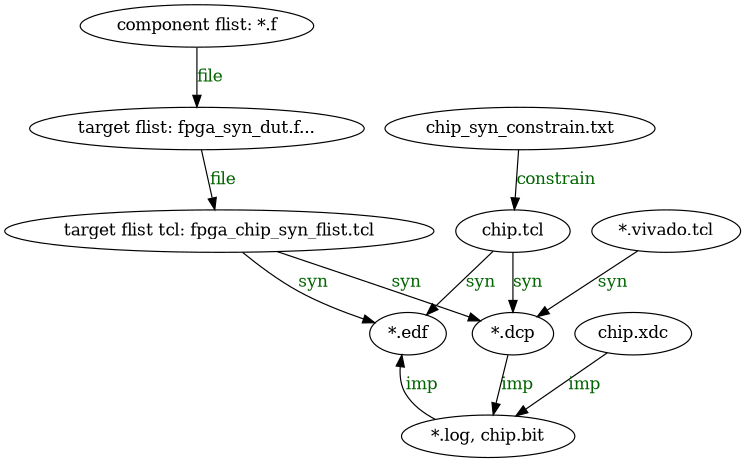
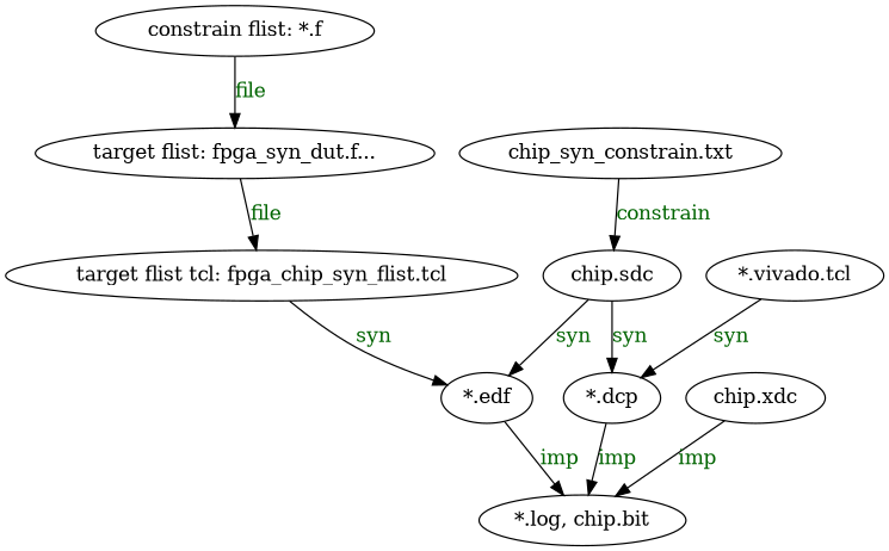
  digraph {
    edge [fontcolor=darkgreen]
-   n1 [label="component flist: *.f"]
+   n1 [label="constrain flist: *.f"]
    n2 [label="target flist: fpga_syn_dut.f..."]
    n3 [label="target flist tcl: fpga_chip_syn_flist.tcl"]
    n4 [label="*.edf"]
    n5 [label="*.dcp"]
    n6 [label="*.log, chip.bit"]
    n7 [label="*.vivado.tcl"]
    n8 [label="chip_syn_constrain.txt"]
-   n9 [label="chip.tcl"]
+   n9 [label="chip.sdc"]
    n10 [label="chip.xdc"]
    n1 -> n2 [label=file]
    n2 -> n3 [label=file]
    n3 -> n4 [label=syn]
-   n3 -> n5 [label=syn]
-   n6 -> n4 [label=imp]
+   n4 -> n6 [label=imp]
    n5 -> n6 [label=imp]
    n7 -> n5 [label=syn]
    n8 -> n9 [label=constrain]
    n9 -> n4 [label=syn]
    n9 -> n5 [label=syn]
    n10 -> n6 [label=imp]
  }
